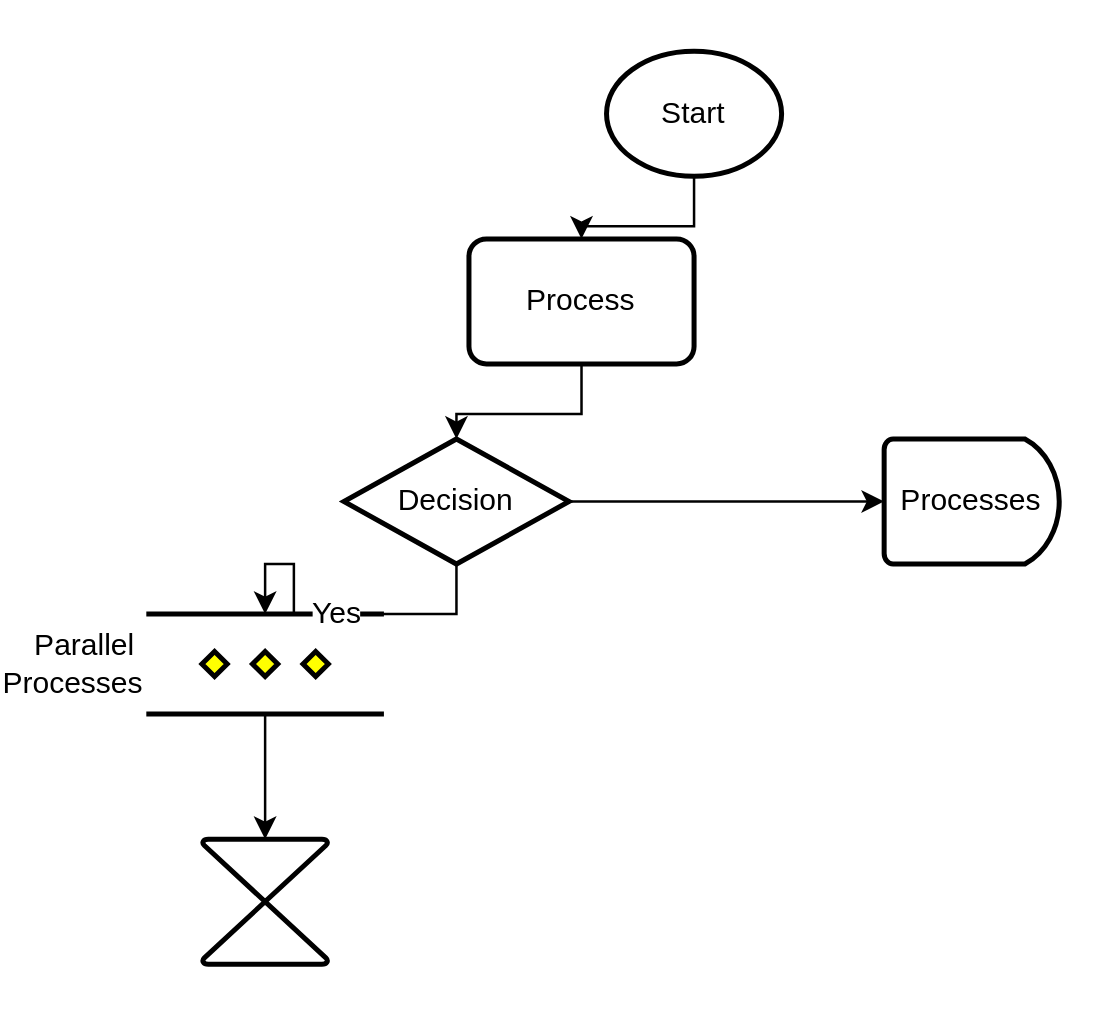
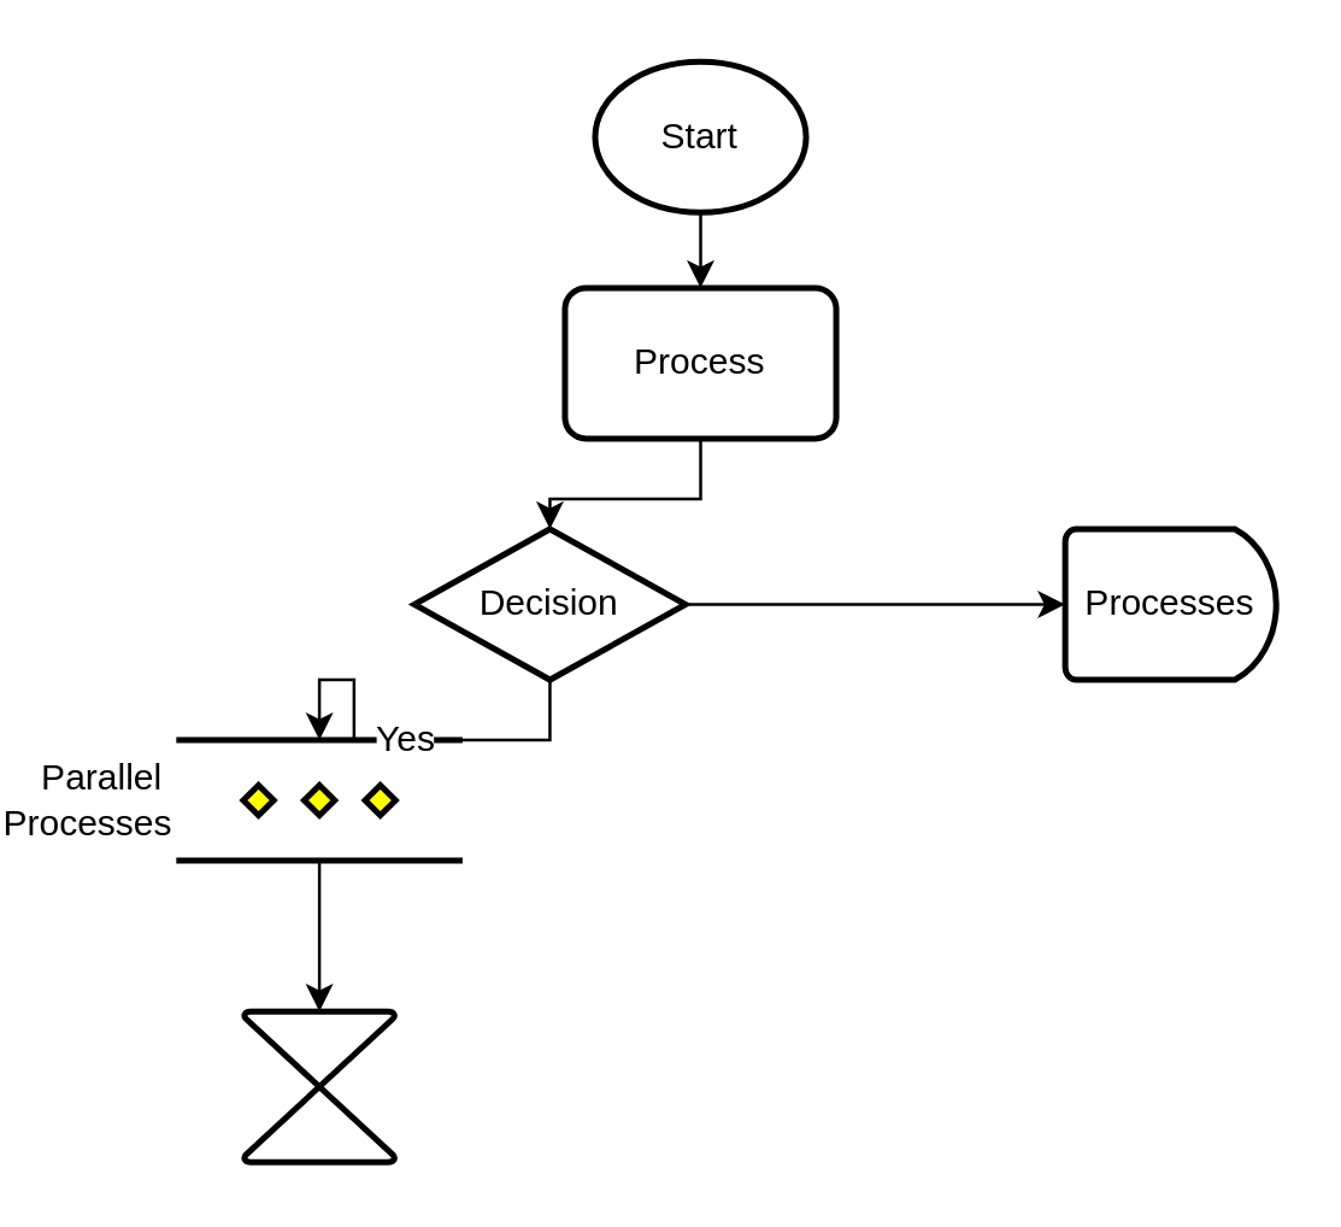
  <mxCell id="0" />
  <mxCell id="1" parent="0" />
  <mxCell id="2" style="edgeStyle=orthogonalEdgeStyle;rounded=0;orthogonalLoop=1;jettySize=auto;html=1;entryX=0.5;entryY=0;entryDx=0;entryDy=0;" edge="1" parent="1" source="3" target="5"><mxGeometry relative="1" as="geometry" /></mxCell>
- <mxCell id="3" value="Start" style="strokeWidth=2;html=1;shape=mxgraph.flowchart.start_1;whiteSpace=wrap;spacing=12;" vertex="1" parent="1"><mxGeometry x="204" y="20" width="70" height="50" as="geometry" /></mxCell>
+ <mxCell id="3" value="Start" style="strokeWidth=2;html=1;shape=mxgraph.flowchart.start_1;whiteSpace=wrap;spacing=12;" vertex="1" parent="1"><mxGeometry x="159" y="20" width="70" height="50" as="geometry" /></mxCell>
  <mxCell id="4" style="edgeStyle=orthogonalEdgeStyle;rounded=0;orthogonalLoop=1;jettySize=auto;html=1;" edge="1" parent="1" source="5" target="7"><mxGeometry relative="1" as="geometry" /></mxCell>
  <mxCell id="5" value="Process" style="rounded=1;whiteSpace=wrap;html=1;absoluteArcSize=1;arcSize=14;strokeWidth=2;spacing=12;" vertex="1" parent="1"><mxGeometry x="149" y="95" width="90" height="50" as="geometry" /></mxCell>
  <mxCell id="6" style="edgeStyle=orthogonalEdgeStyle;rounded=0;orthogonalLoop=1;jettySize=auto;html=1;" edge="1" parent="1" source="7" target="11"><mxGeometry relative="1" as="geometry" /></mxCell>
  <mxCell id="7" value="Decision" style="strokeWidth=2;html=1;shape=mxgraph.flowchart.decision;whiteSpace=wrap;spacing=12;" vertex="1" parent="1"><mxGeometry x="99" y="175" width="90" height="50" as="geometry" /></mxCell>
  <mxCell id="8" style="edgeStyle=orthogonalEdgeStyle;rounded=0;orthogonalLoop=1;jettySize=auto;html=1;" edge="1" parent="1" source="9" target="12"><mxGeometry relative="1" as="geometry" /></mxCell>
  <mxCell id="9" value="Parallel&amp;nbsp;&lt;div&gt;Processes&lt;/div&gt;" style="verticalLabelPosition=middle;verticalAlign=middle;html=1;shape=mxgraph.flowchart.parallel_mode;pointerEvents=1;strokeWidth=2;labelPosition=left;align=right;" vertex="1" parent="1"><mxGeometry x="20" y="245" width="95" height="40" as="geometry" /></mxCell>
  <mxCell id="10" value="Yes" style="edgeStyle=orthogonalEdgeStyle;rounded=0;orthogonalLoop=1;jettySize=auto;html=1;entryX=0.5;entryY=0;entryDx=0;entryDy=0;entryPerimeter=0;fontSize=12;" edge="1" parent="1" source="7" target="9"><mxGeometry relative="1" as="geometry" /></mxCell>
  <mxCell id="11" value="Processes" style="strokeWidth=2;html=1;shape=mxgraph.flowchart.delay;whiteSpace=wrap;spacing=12;" vertex="1" parent="1"><mxGeometry x="315" y="175" width="70" height="50" as="geometry" /></mxCell>
  <mxCell id="12" value="" style="verticalLabelPosition=bottom;verticalAlign=top;html=1;shape=mxgraph.flowchart.collate;strokeWidth=2;" vertex="1" parent="1"><mxGeometry x="42.5" y="335" width="50" height="50" as="geometry" /></mxCell>
